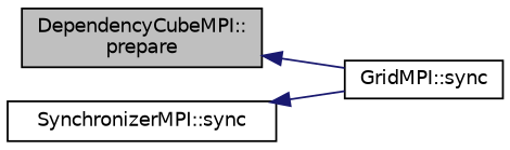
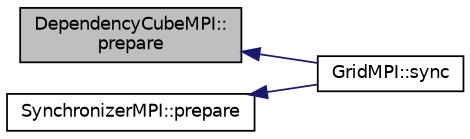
  digraph {
    rankdir=LR
    node [color=black fillcolor=white fontname=Helvetica fontsize=10 shape=record style=filled]
    edge [color=midnightblue dir=back fontname=Helvetica fontsize=10 labelfontname=Helvetica labelfontsize=10 style=solid]
    n1 [fillcolor=grey75 fontcolor=black height=0.2 label="DependencyCubeMPI::\lprepare" width=0.4]
    n2 [height=0.2 label="GridMPI::sync" width=0.4]
-   n3 [height=0.2 label="SynchronizerMPI::sync" width=0.4]
+   n3 [height=0.2 label="SynchronizerMPI::prepare" width=0.4]
    n1 -> n2
    n3 -> n2
  }
